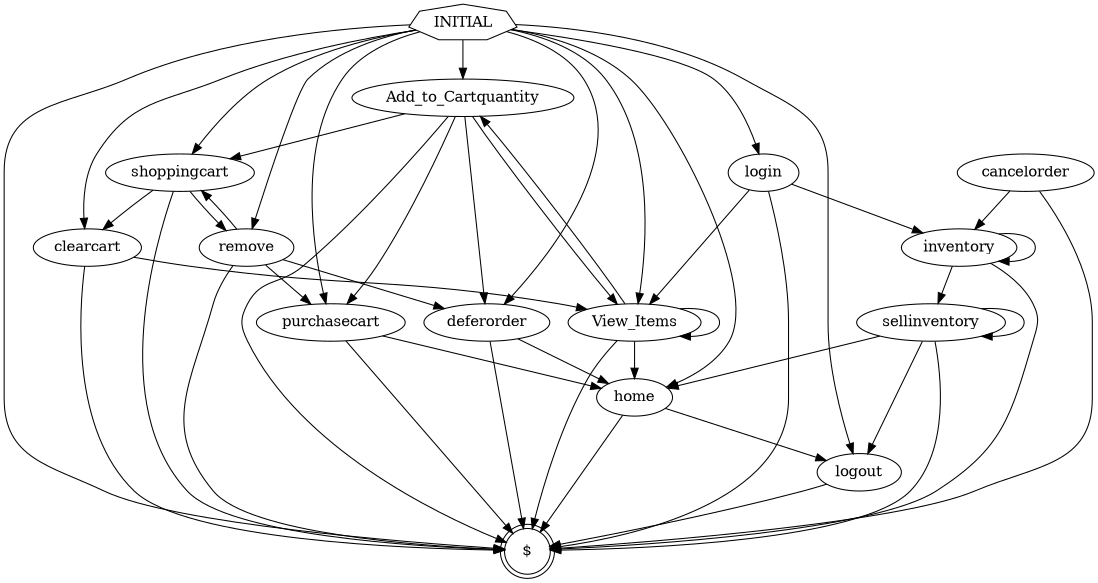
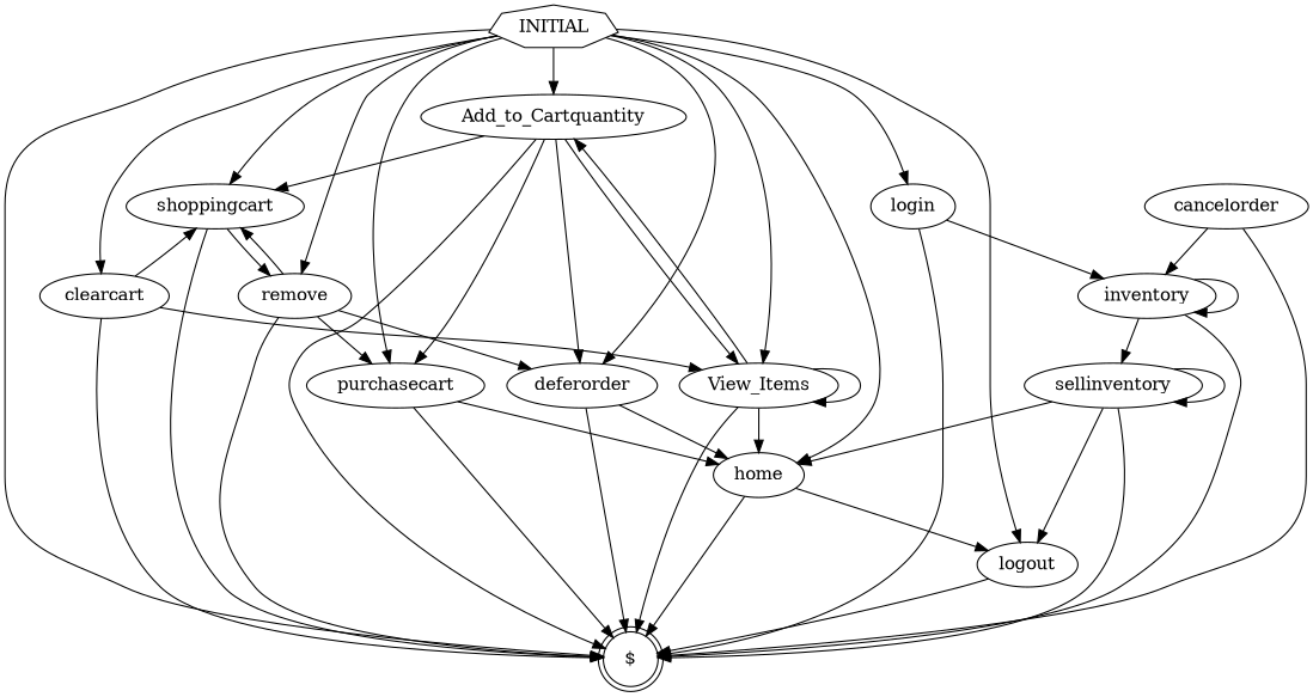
  digraph {
    node [shape=ellipse]
    edge [style=solid]
    n1 [label="$" shape=doublecircle]
    n2 [label=Add_to_Cartquantity]
    n3 [label=View_Items]
    n4 [label=deferorder]
    n5 [label=purchasecart]
    n6 [label=shoppingcart]
    n7 [label=home]
    n8 [label=clearcart]
    n9 [label=remove]
    n10 [label=INITIAL shape=septagon]
    n11 [label=login]
    n12 [label=logout]
    n13 [label=inventory]
    n14 [label=sellinventory]
    n15 [label=cancelorder]
    n2 -> n1
    n2 -> n3
    n2 -> n4
    n2 -> n5
    n2 -> n6
    n3 -> n1
    n3 -> n2
    n3 -> n3
    n3 -> n7
    n4 -> n1
    n4 -> n7
    n5 -> n1
    n5 -> n7
    n6 -> n1
-   n6 -> n8
+   n8 -> n6
    n6 -> n9
    n7 -> n1
    n7 -> n12
    n8 -> n1
    n8 -> n3
    n9 -> n1
    n9 -> n4
    n9 -> n5
    n9 -> n6
    n10 -> n1
    n10 -> n2
    n10 -> n3
    n10 -> n4
    n10 -> n5
    n10 -> n6
    n10 -> n7
    n10 -> n8
    n10 -> n9
    n10 -> n11
    n10 -> n12
    n11 -> n1
-   n11 -> n3
    n11 -> n13
    n12 -> n1
    n13 -> n1
    n13 -> n13
    n13 -> n14
    n14 -> n1
    n14 -> n7
    n14 -> n12
    n14 -> n14
    n15 -> n1
    n15 -> n13
  }
